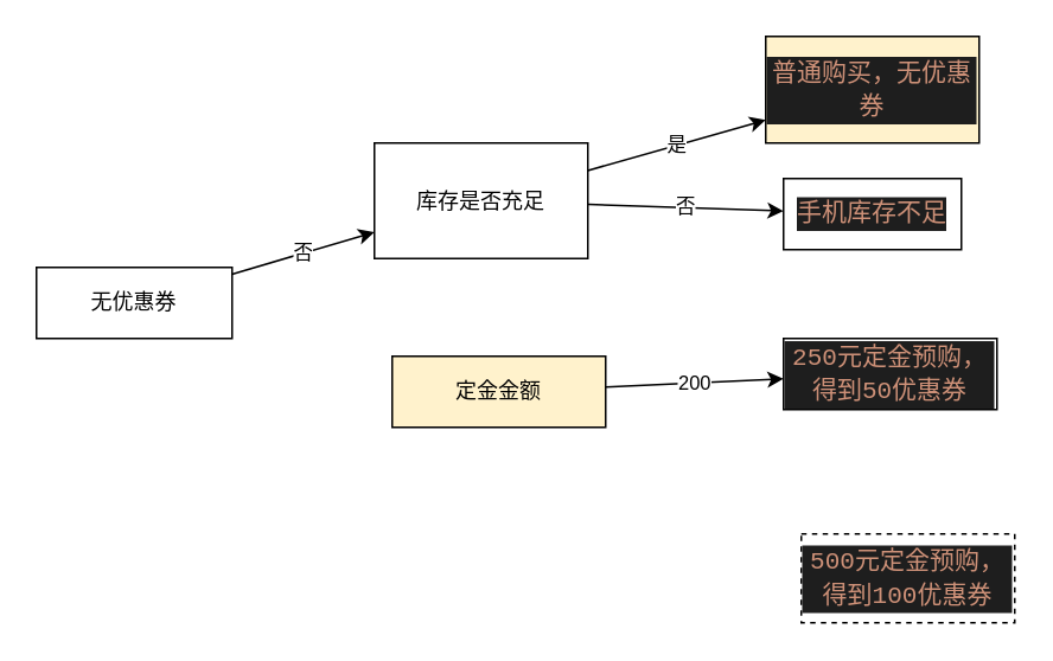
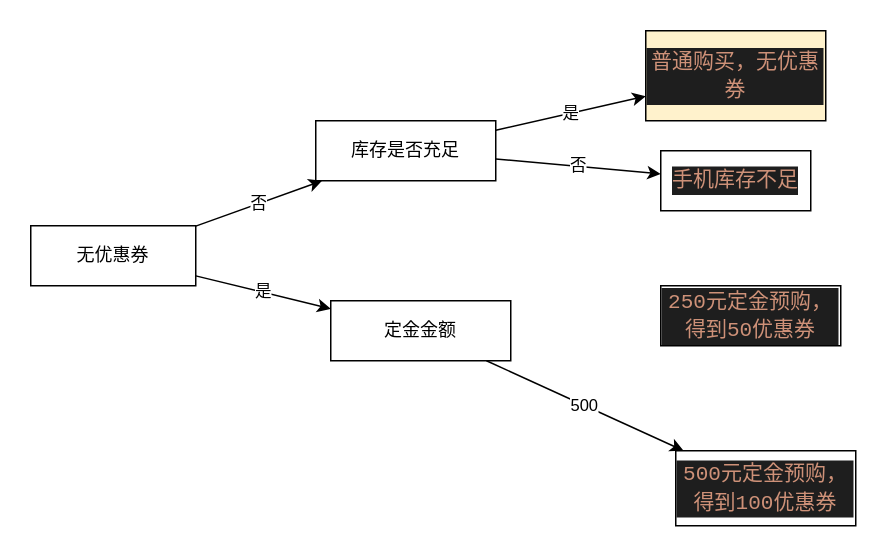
  <mxCell id="0" />
  <mxCell id="1" parent="0" />
  <mxCell id="2" value="否" style="edgeStyle=none;html=1;" edge="1" parent="1" source="4" target="7"><mxGeometry relative="1" as="geometry" /></mxCell>
+ <mxCell id="3" value="是" style="edgeStyle=none;html=1;" edge="1" parent="1" source="4" target="10"><mxGeometry relative="1" as="geometry" /></mxCell>
  <mxCell id="4" value="无优惠券" style="rounded=0;whiteSpace=wrap;html=1;" vertex="1" parent="1"><mxGeometry x="20" y="150" width="110" height="40" as="geometry" /></mxCell>
  <mxCell id="5" value="是" style="edgeStyle=none;html=1;" edge="1" parent="1" source="7" target="13"><mxGeometry relative="1" as="geometry" /></mxCell>
  <mxCell id="6" value="否" style="edgeStyle=none;html=1;" edge="1" parent="1" source="7" target="14"><mxGeometry relative="1" as="geometry" /></mxCell>
- <mxCell id="7" value="库存是否充足" style="whiteSpace=wrap;html=1;rounded=0;" vertex="1" parent="1"><mxGeometry x="210" y="80" width="120" height="65" as="geometry" /></mxCell>
- <mxCell id="8" value="200" style="edgeStyle=none;html=1;" edge="1" parent="1" source="10" target="11"><mxGeometry relative="1" as="geometry" /></mxCell>
- <mxCell id="10" value="定金金额" style="whiteSpace=wrap;html=1;rounded=0;fillColor=#fff2cc;" vertex="1" parent="1"><mxGeometry x="220" y="200" width="120" height="40" as="geometry" /></mxCell>
+ <mxCell id="7" value="库存是否充足" style="whiteSpace=wrap;html=1;rounded=0;" vertex="1" parent="1"><mxGeometry x="210" y="80" width="120" height="40" as="geometry" /></mxCell>
+ <mxCell id="9" value="500" style="edgeStyle=none;html=1;" edge="1" parent="1" source="10" target="12"><mxGeometry relative="1" as="geometry" /></mxCell>
+ <mxCell id="10" value="定金金额" style="whiteSpace=wrap;html=1;rounded=0;" vertex="1" parent="1"><mxGeometry x="220" y="200" width="120" height="40" as="geometry" /></mxCell>
  <mxCell id="11" value="&#10;&#10;&lt;div style=&quot;color: rgb(212, 212, 212); background-color: rgb(30, 30, 30); font-family: consolas, &amp;quot;courier new&amp;quot;, monospace; font-weight: normal; font-size: 14px; line-height: 19px;&quot;&gt;&lt;div&gt;&lt;span style=&quot;color: #ce9178&quot;&gt;250元定金预购，得到50优惠券&lt;/span&gt;&lt;/div&gt;&lt;/div&gt;&#10;&#10;" style="whiteSpace=wrap;html=1;rounded=0;" vertex="1" parent="1"><mxGeometry x="440" y="190" width="120" height="40" as="geometry" /></mxCell>
- <mxCell id="12" value="&lt;div style=&quot;color: rgb(212 , 212 , 212) ; background-color: rgb(30 , 30 , 30) ; font-family: &amp;#34;consolas&amp;#34; , &amp;#34;courier new&amp;#34; , monospace ; font-size: 14px ; line-height: 19px&quot;&gt;&lt;span style=&quot;color: #ce9178&quot;&gt;500元定金预购，得到100优惠券&lt;/span&gt;&lt;/div&gt;" style="whiteSpace=wrap;html=1;rounded=0;dashed=1;" vertex="1" parent="1"><mxGeometry x="450" y="300" width="120" height="50" as="geometry" /></mxCell>
+ <mxCell id="12" value="&lt;div style=&quot;color: rgb(212 , 212 , 212) ; background-color: rgb(30 , 30 , 30) ; font-family: &amp;#34;consolas&amp;#34; , &amp;#34;courier new&amp;#34; , monospace ; font-size: 14px ; line-height: 19px&quot;&gt;&lt;span style=&quot;color: #ce9178&quot;&gt;500元定金预购，得到100优惠券&lt;/span&gt;&lt;/div&gt;" style="whiteSpace=wrap;html=1;rounded=0;" vertex="1" parent="1"><mxGeometry x="450" y="300" width="120" height="50" as="geometry" /></mxCell>
  <mxCell id="13" value="&#10;&#10;&lt;div style=&quot;color: rgb(212, 212, 212); background-color: rgb(30, 30, 30); font-family: consolas, &amp;quot;courier new&amp;quot;, monospace; font-weight: normal; font-size: 14px; line-height: 19px;&quot;&gt;&lt;div&gt;&lt;span style=&quot;color: #ce9178&quot;&gt;普通购买，无优惠券&lt;/span&gt;&lt;/div&gt;&lt;/div&gt;&#10;&#10;" style="whiteSpace=wrap;html=1;rounded=0;fillColor=#fff2cc;" vertex="1" parent="1"><mxGeometry x="430" y="20" width="120" height="60" as="geometry" /></mxCell>
  <mxCell id="14" value="&#10;&#10;&lt;div style=&quot;color: rgb(212, 212, 212); background-color: rgb(30, 30, 30); font-family: consolas, &amp;quot;courier new&amp;quot;, monospace; font-weight: normal; font-size: 14px; line-height: 19px;&quot;&gt;&lt;div&gt;&lt;span style=&quot;color: #ce9178&quot;&gt;手机库存不足&lt;/span&gt;&lt;/div&gt;&lt;/div&gt;&#10;&#10;" style="whiteSpace=wrap;html=1;rounded=0;" vertex="1" parent="1"><mxGeometry x="440" y="100" width="100" height="40" as="geometry" /></mxCell>
